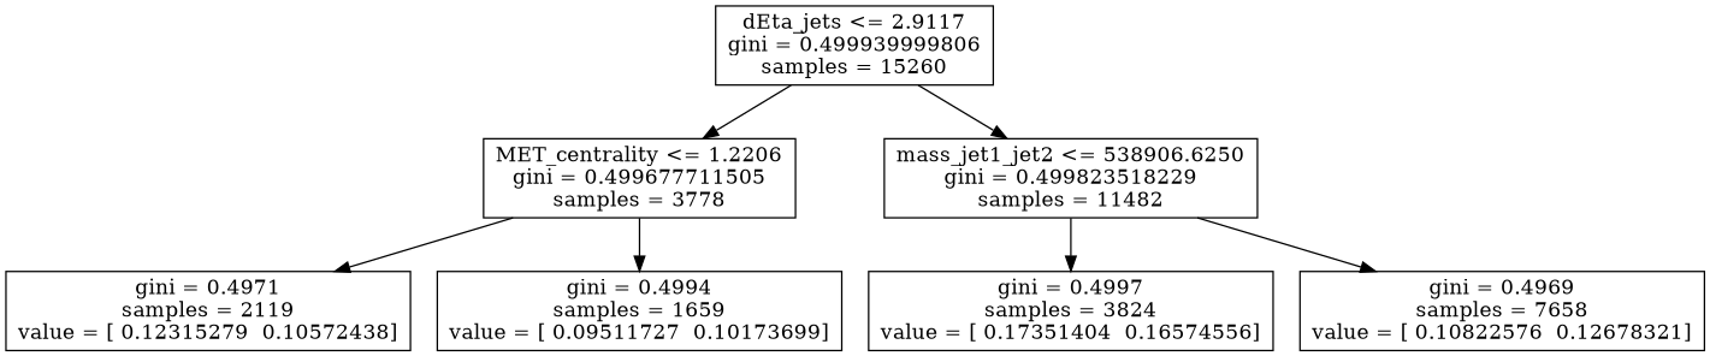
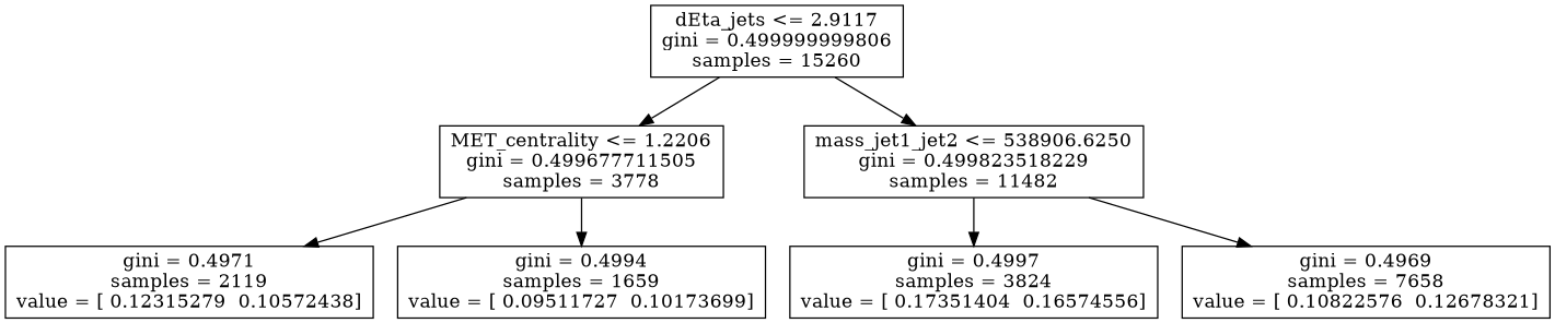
  digraph {
    node [shape=box]
-   n1 [label="dEta_jets <= 2.9117\ngini = 0.499939999806\nsamples = 15260"]
+   n1 [label="dEta_jets <= 2.9117\ngini = 0.499999999806\nsamples = 15260"]
    n2 [label="MET_centrality <= 1.2206\ngini = 0.499677711505\nsamples = 3778"]
    n3 [label="mass_jet1_jet2 <= 538906.6250\ngini = 0.499823518229\nsamples = 11482"]
    n4 [label="gini = 0.4971\nsamples = 2119\nvalue = [ 0.12315279  0.10572438]"]
    n5 [label="gini = 0.4994\nsamples = 1659\nvalue = [ 0.09511727  0.10173699]"]
    n6 [label="gini = 0.4997\nsamples = 3824\nvalue = [ 0.17351404  0.16574556]"]
    n7 [label="gini = 0.4969\nsamples = 7658\nvalue = [ 0.10822576  0.12678321]"]
    n1 -> n2
    n1 -> n3
    n2 -> n4
    n2 -> n5
    n3 -> n6
    n3 -> n7
  }
